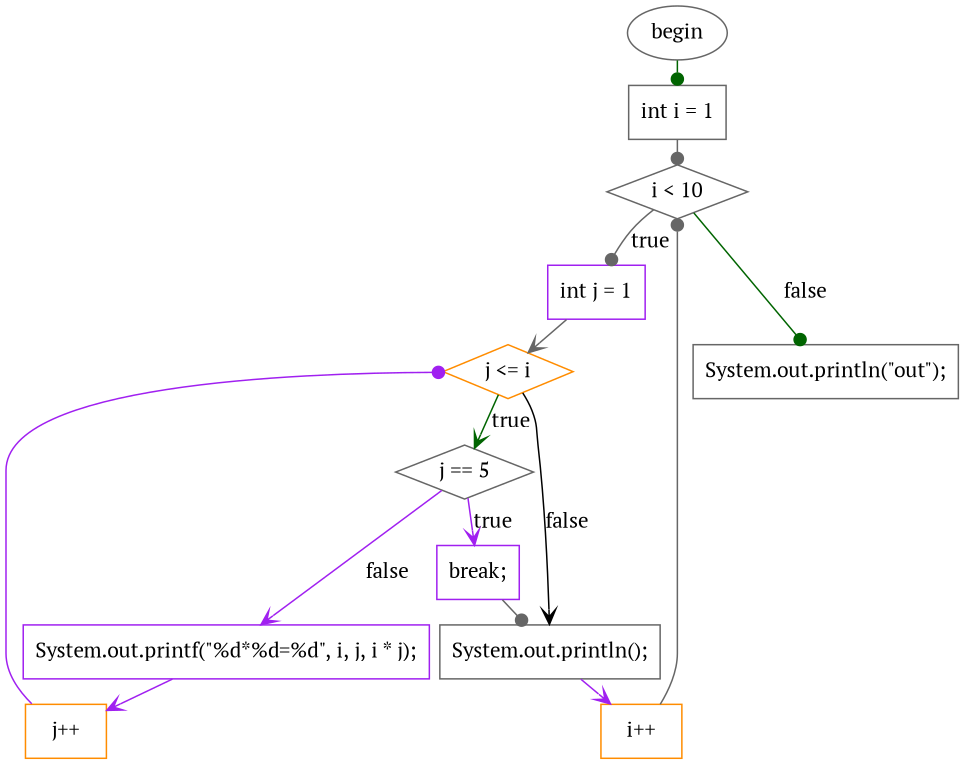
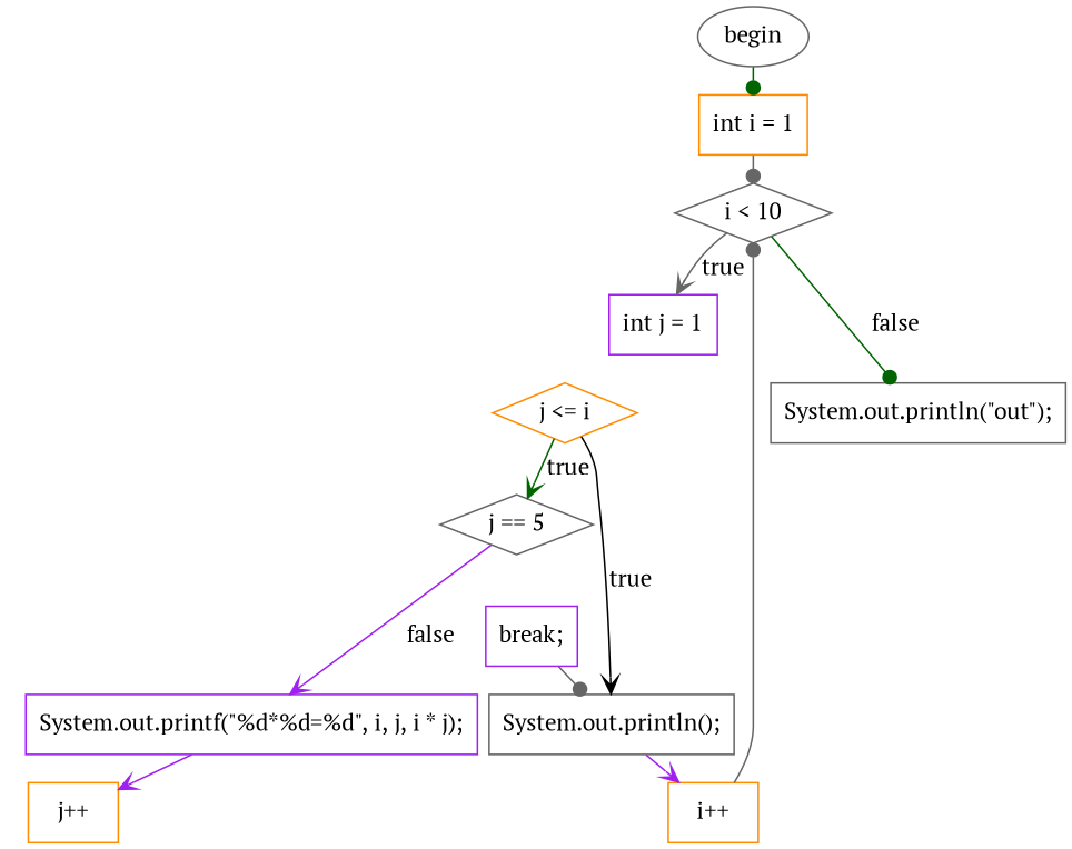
  digraph {
    fontname="PT Serif"
    nodesep=0.1
    ranksep=0.1
    node [color=gray40 fillcolor=white fontname="PT Serif" shape=box style=filled]
    edge [arrowhead=dot color=gray40 fontname="PT Serif"]
    n1 [label=begin shape=ellipse]
-   n2 [label="int i = 1"]
+   n2 [color=darkorange label="int i = 1"]
    n3 [label="i \< 10" shape=diamond]
    n4 [color=purple label="int j = 1"]
    n5 [label="System.out.println(\"out\");"]
    n6 [color=darkorange label="j \<= i" shape=diamond]
    n7 [label="j == 5" shape=diamond]
    n8 [label="System.out.println();"]
    n9 [color=purple label="break;"]
    n10 [color=purple label="System.out.printf(\"%d*%d=%d\", i, j, i * j);"]
    n11 [color=darkorange label="i++"]
    n12 [color=darkorange label="j++"]
    n1 -> n2 [color=darkgreen]
    n2 -> n3
-   n3 -> n4 [label=true minlen=1]
+   n3 -> n4 [arrowhead=vee label=true minlen=1]
    n3 -> n5 [color=darkgreen label=false minlen=2]
-   n4 -> n6 [arrowhead=vee]
    n6 -> n7 [arrowhead=vee color=darkgreen label=true minlen=1]
-   n6 -> n8 [arrowhead=vee color=black label=false minlen=2]
-   n7 -> n9 [arrowhead=vee color=purple label=true minlen=1]
+   n6 -> n8 [arrowhead=vee color=black label=true minlen=2]
    n7 -> n10 [arrowhead=vee color=purple label=false minlen=2]
    n8 -> n11 [arrowhead=vee color=purple]
    n9 -> n8
    n10 -> n12 [arrowhead=vee color=purple]
    n11 -> n3
-   n12 -> n6 [color=purple]
  }
